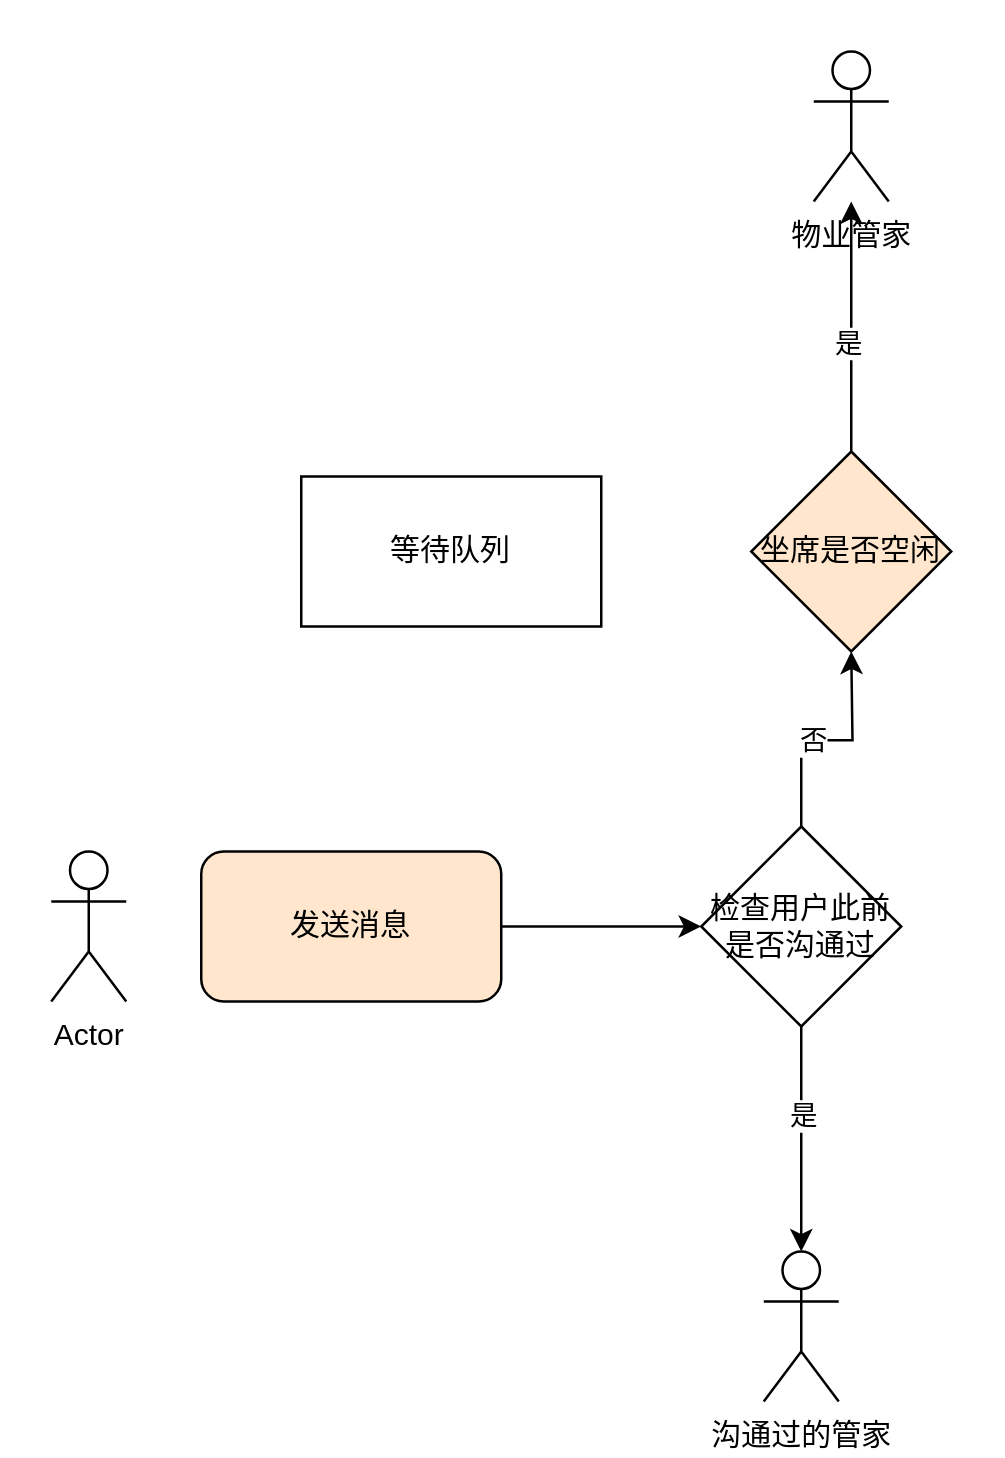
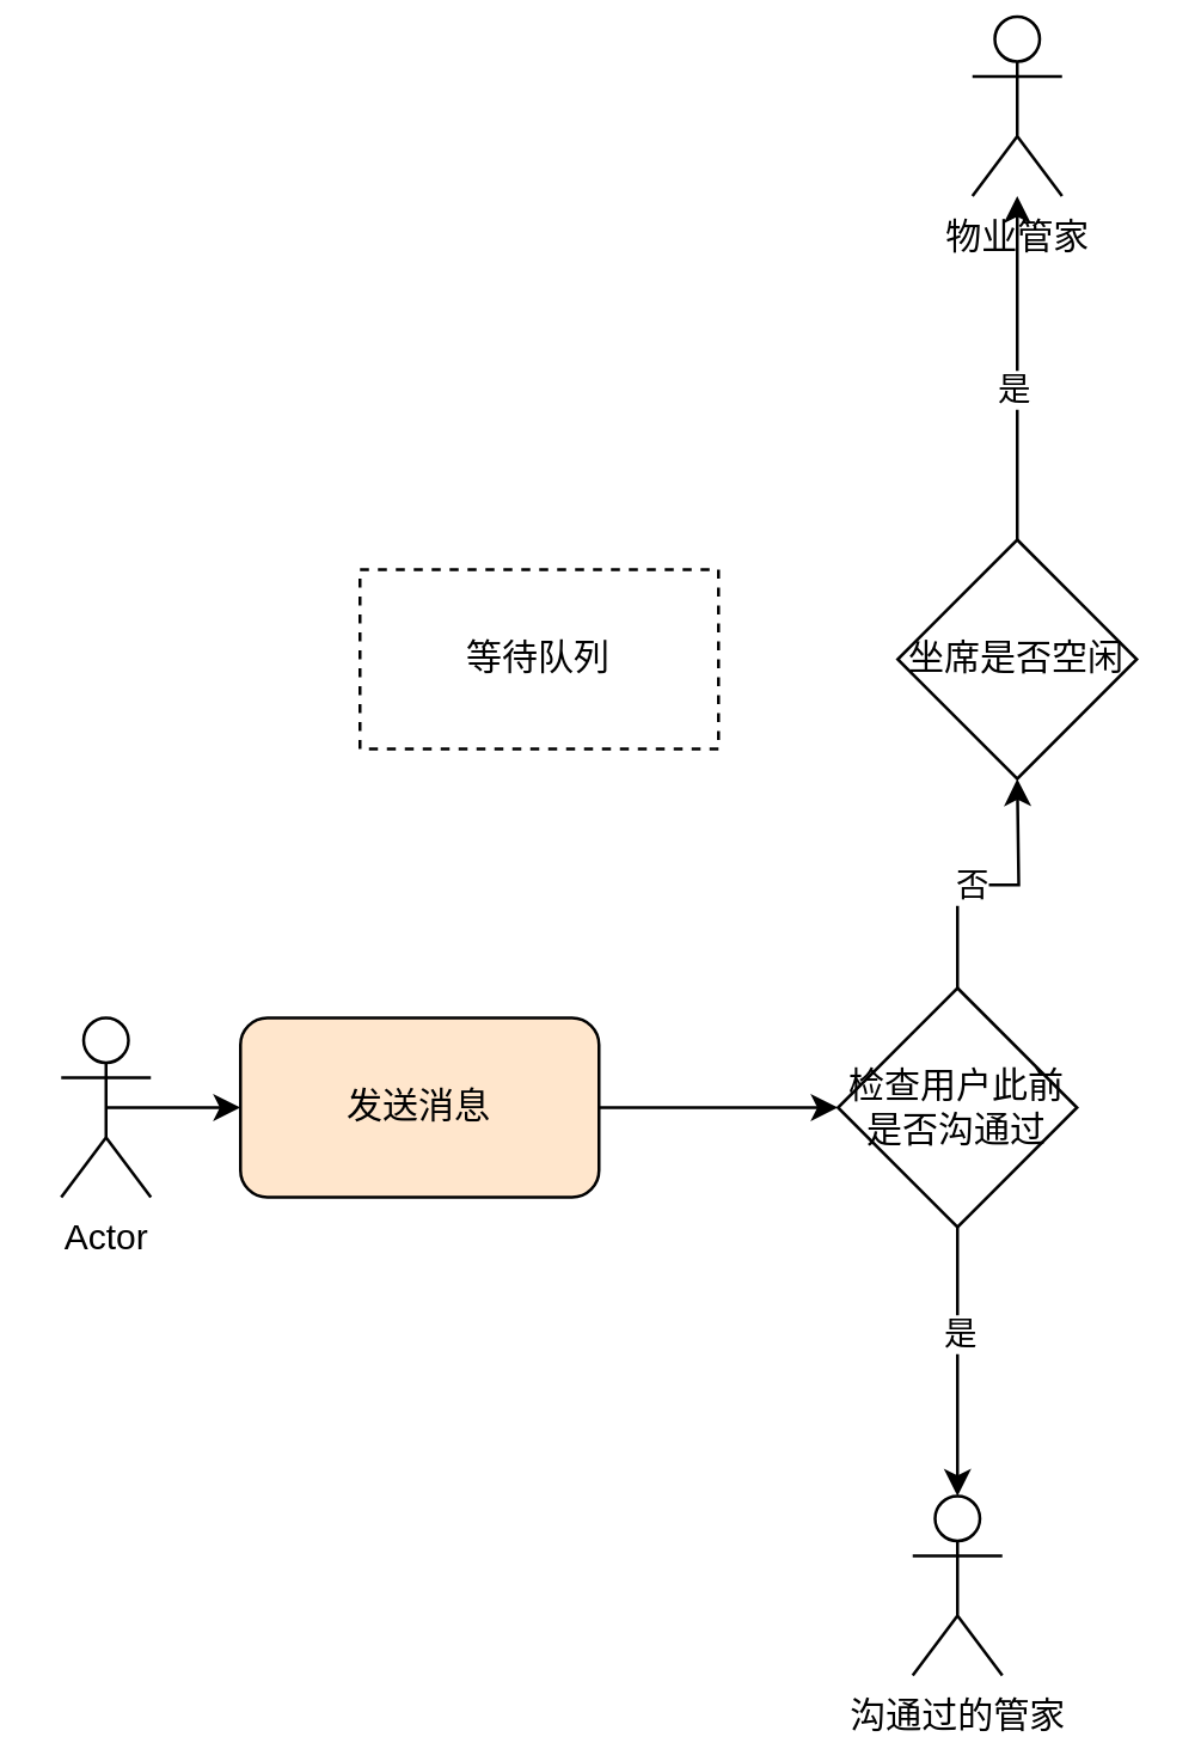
  <mxCell id="0" />
  <mxCell id="1" parent="0" />
+ <mxCell id="2" style="edgeStyle=orthogonalEdgeStyle;rounded=0;orthogonalLoop=1;jettySize=auto;html=1;exitX=0.5;exitY=0.5;exitDx=0;exitDy=0;exitPerimeter=0;" edge="1" parent="1" source="3" target="5"><mxGeometry relative="1" as="geometry"><mxPoint x="140" y="370" as="targetPoint" /></mxGeometry></mxCell>
  <mxCell id="3" value="Actor" style="shape=umlActor;verticalLabelPosition=bottom;verticalAlign=top;html=1;outlineConnect=0;" vertex="1" parent="1"><mxGeometry x="20" y="340" width="30" height="60" as="geometry" /></mxCell>
  <mxCell id="4" value="" style="edgeStyle=orthogonalEdgeStyle;rounded=0;orthogonalLoop=1;jettySize=auto;html=1;" edge="1" parent="1" source="5"><mxGeometry relative="1" as="geometry"><mxPoint x="280" y="370" as="targetPoint" /></mxGeometry></mxCell>
  <mxCell id="5" value="发送消息" style="rounded=1;whiteSpace=wrap;html=1;fillColor=#ffe6cc;" vertex="1" parent="1"><mxGeometry x="80" y="340" width="120" height="60" as="geometry" /></mxCell>
  <mxCell id="6" value="" style="edgeStyle=orthogonalEdgeStyle;rounded=0;orthogonalLoop=1;jettySize=auto;html=1;exitX=0.5;exitY=0;exitDx=0;exitDy=0;" edge="1" parent="1" source="11"><mxGeometry relative="1" as="geometry"><mxPoint x="340" y="340" as="sourcePoint" /><mxPoint x="340" y="260" as="targetPoint" /></mxGeometry></mxCell>
  <mxCell id="7" value="否" style="edgeLabel;html=1;align=center;verticalAlign=middle;resizable=0;points=[];" vertex="1" connectable="0" parent="6"><mxGeometry x="-0.133" relative="1" as="geometry"><mxPoint as="offset" /></mxGeometry></mxCell>
- <mxCell id="8" value="物业管家&lt;div&gt;&lt;br&gt;&lt;/div&gt;" style="shape=umlActor;verticalLabelPosition=bottom;verticalAlign=top;html=1;outlineConnect=0;" vertex="1" parent="1"><mxGeometry x="325" y="20" width="30" height="60" as="geometry" /></mxCell>
+ <mxCell id="8" value="物业管家&lt;div&gt;&lt;br&gt;&lt;/div&gt;" style="shape=umlActor;verticalLabelPosition=bottom;verticalAlign=top;html=1;outlineConnect=0;" vertex="1" parent="1"><mxGeometry x="325" y="5" width="30" height="60" as="geometry" /></mxCell>
  <mxCell id="9" value="" style="edgeStyle=orthogonalEdgeStyle;rounded=0;orthogonalLoop=1;jettySize=auto;html=1;" edge="1" parent="1" source="11"><mxGeometry relative="1" as="geometry"><mxPoint x="320" y="500" as="targetPoint" /></mxGeometry></mxCell>
  <mxCell id="10" value="是" style="edgeLabel;html=1;align=center;verticalAlign=middle;resizable=0;points=[];" vertex="1" connectable="0" parent="9"><mxGeometry x="-0.222" relative="1" as="geometry"><mxPoint as="offset" /></mxGeometry></mxCell>
  <mxCell id="11" value="检查用户此前是否沟通过" style="rhombus;whiteSpace=wrap;html=1;" vertex="1" parent="1"><mxGeometry x="280" y="330" width="80" height="80" as="geometry" /></mxCell>
  <mxCell id="12" value="沟通过的管家" style="shape=umlActor;verticalLabelPosition=bottom;verticalAlign=top;html=1;outlineConnect=0;" vertex="1" parent="1"><mxGeometry x="305" y="500" width="30" height="60" as="geometry" /></mxCell>
  <mxCell id="13" style="edgeStyle=orthogonalEdgeStyle;rounded=0;orthogonalLoop=1;jettySize=auto;html=1;exitX=0.5;exitY=0;exitDx=0;exitDy=0;" edge="1" parent="1" source="15" target="8"><mxGeometry relative="1" as="geometry" /></mxCell>
  <mxCell id="14" value="是" style="edgeLabel;html=1;align=center;verticalAlign=middle;resizable=0;points=[];" vertex="1" connectable="0" parent="13"><mxGeometry x="-0.12" y="2" relative="1" as="geometry"><mxPoint as="offset" /></mxGeometry></mxCell>
- <mxCell id="15" value="坐席是否空闲" style="rhombus;whiteSpace=wrap;html=1;fillColor=#ffe6cc;" vertex="1" parent="1"><mxGeometry x="300" y="180" width="80" height="80" as="geometry" /></mxCell>
- <mxCell id="16" value="等待队列" style="whiteSpace=wrap;html=1;" vertex="1" parent="1"><mxGeometry x="120" y="190" width="120" height="60" as="geometry" /></mxCell>
+ <mxCell id="15" value="坐席是否空闲" style="rhombus;whiteSpace=wrap;html=1;" vertex="1" parent="1"><mxGeometry x="300" y="180" width="80" height="80" as="geometry" /></mxCell>
+ <mxCell id="16" value="等待队列" style="whiteSpace=wrap;html=1;dashed=1;" vertex="1" parent="1"><mxGeometry x="120" y="190" width="120" height="60" as="geometry" /></mxCell>
